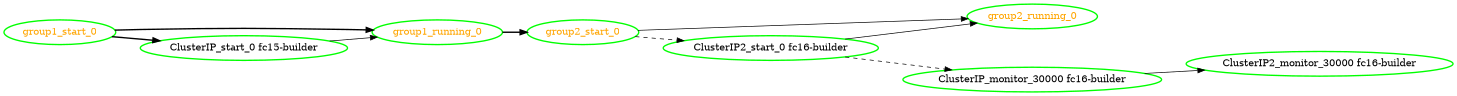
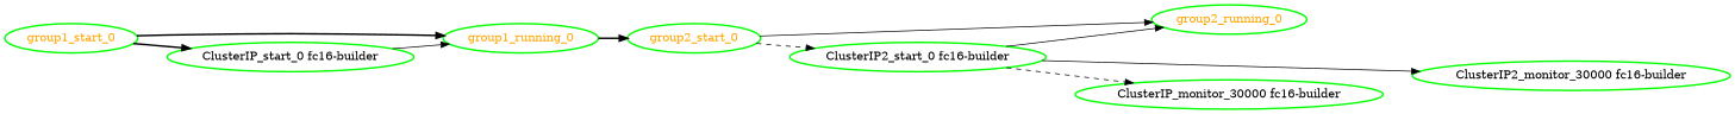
  digraph {
    rankdir=LR
    node [color=green fontcolor=orange style=bold]
    edge [style=solid]
    group2_start_0
    group2_running_0
    "ClusterIP2_start_0 fc16-builder" [fontcolor=black]
    "ClusterIP2_monitor_30000 fc16-builder" [fontcolor=black]
    "ClusterIP_monitor_30000 fc16-builder" [fontcolor=black]
    group1_running_0
    group1_start_0
-   "ClusterIP_start_0 fc16-builder" [fontcolor=black label="ClusterIP_start_0 fc15-builder"]
+   "ClusterIP_start_0 fc16-builder" [fontcolor=black]
    group2_start_0 -> group2_running_0
    group2_start_0 -> "ClusterIP2_start_0 fc16-builder" [style=dashed]
    "ClusterIP2_start_0 fc16-builder" -> group2_running_0
-   "ClusterIP_monitor_30000 fc16-builder" -> "ClusterIP2_monitor_30000 fc16-builder"
+   "ClusterIP2_start_0 fc16-builder" -> "ClusterIP2_monitor_30000 fc16-builder"
    "ClusterIP2_start_0 fc16-builder" -> "ClusterIP_monitor_30000 fc16-builder" [style=dashed]
    group1_running_0 -> group2_start_0 [style=bold]
    group1_start_0 -> group1_running_0 [style=bold]
    group1_start_0 -> "ClusterIP_start_0 fc16-builder" [style=bold]
    "ClusterIP_start_0 fc16-builder" -> group1_running_0
  }
